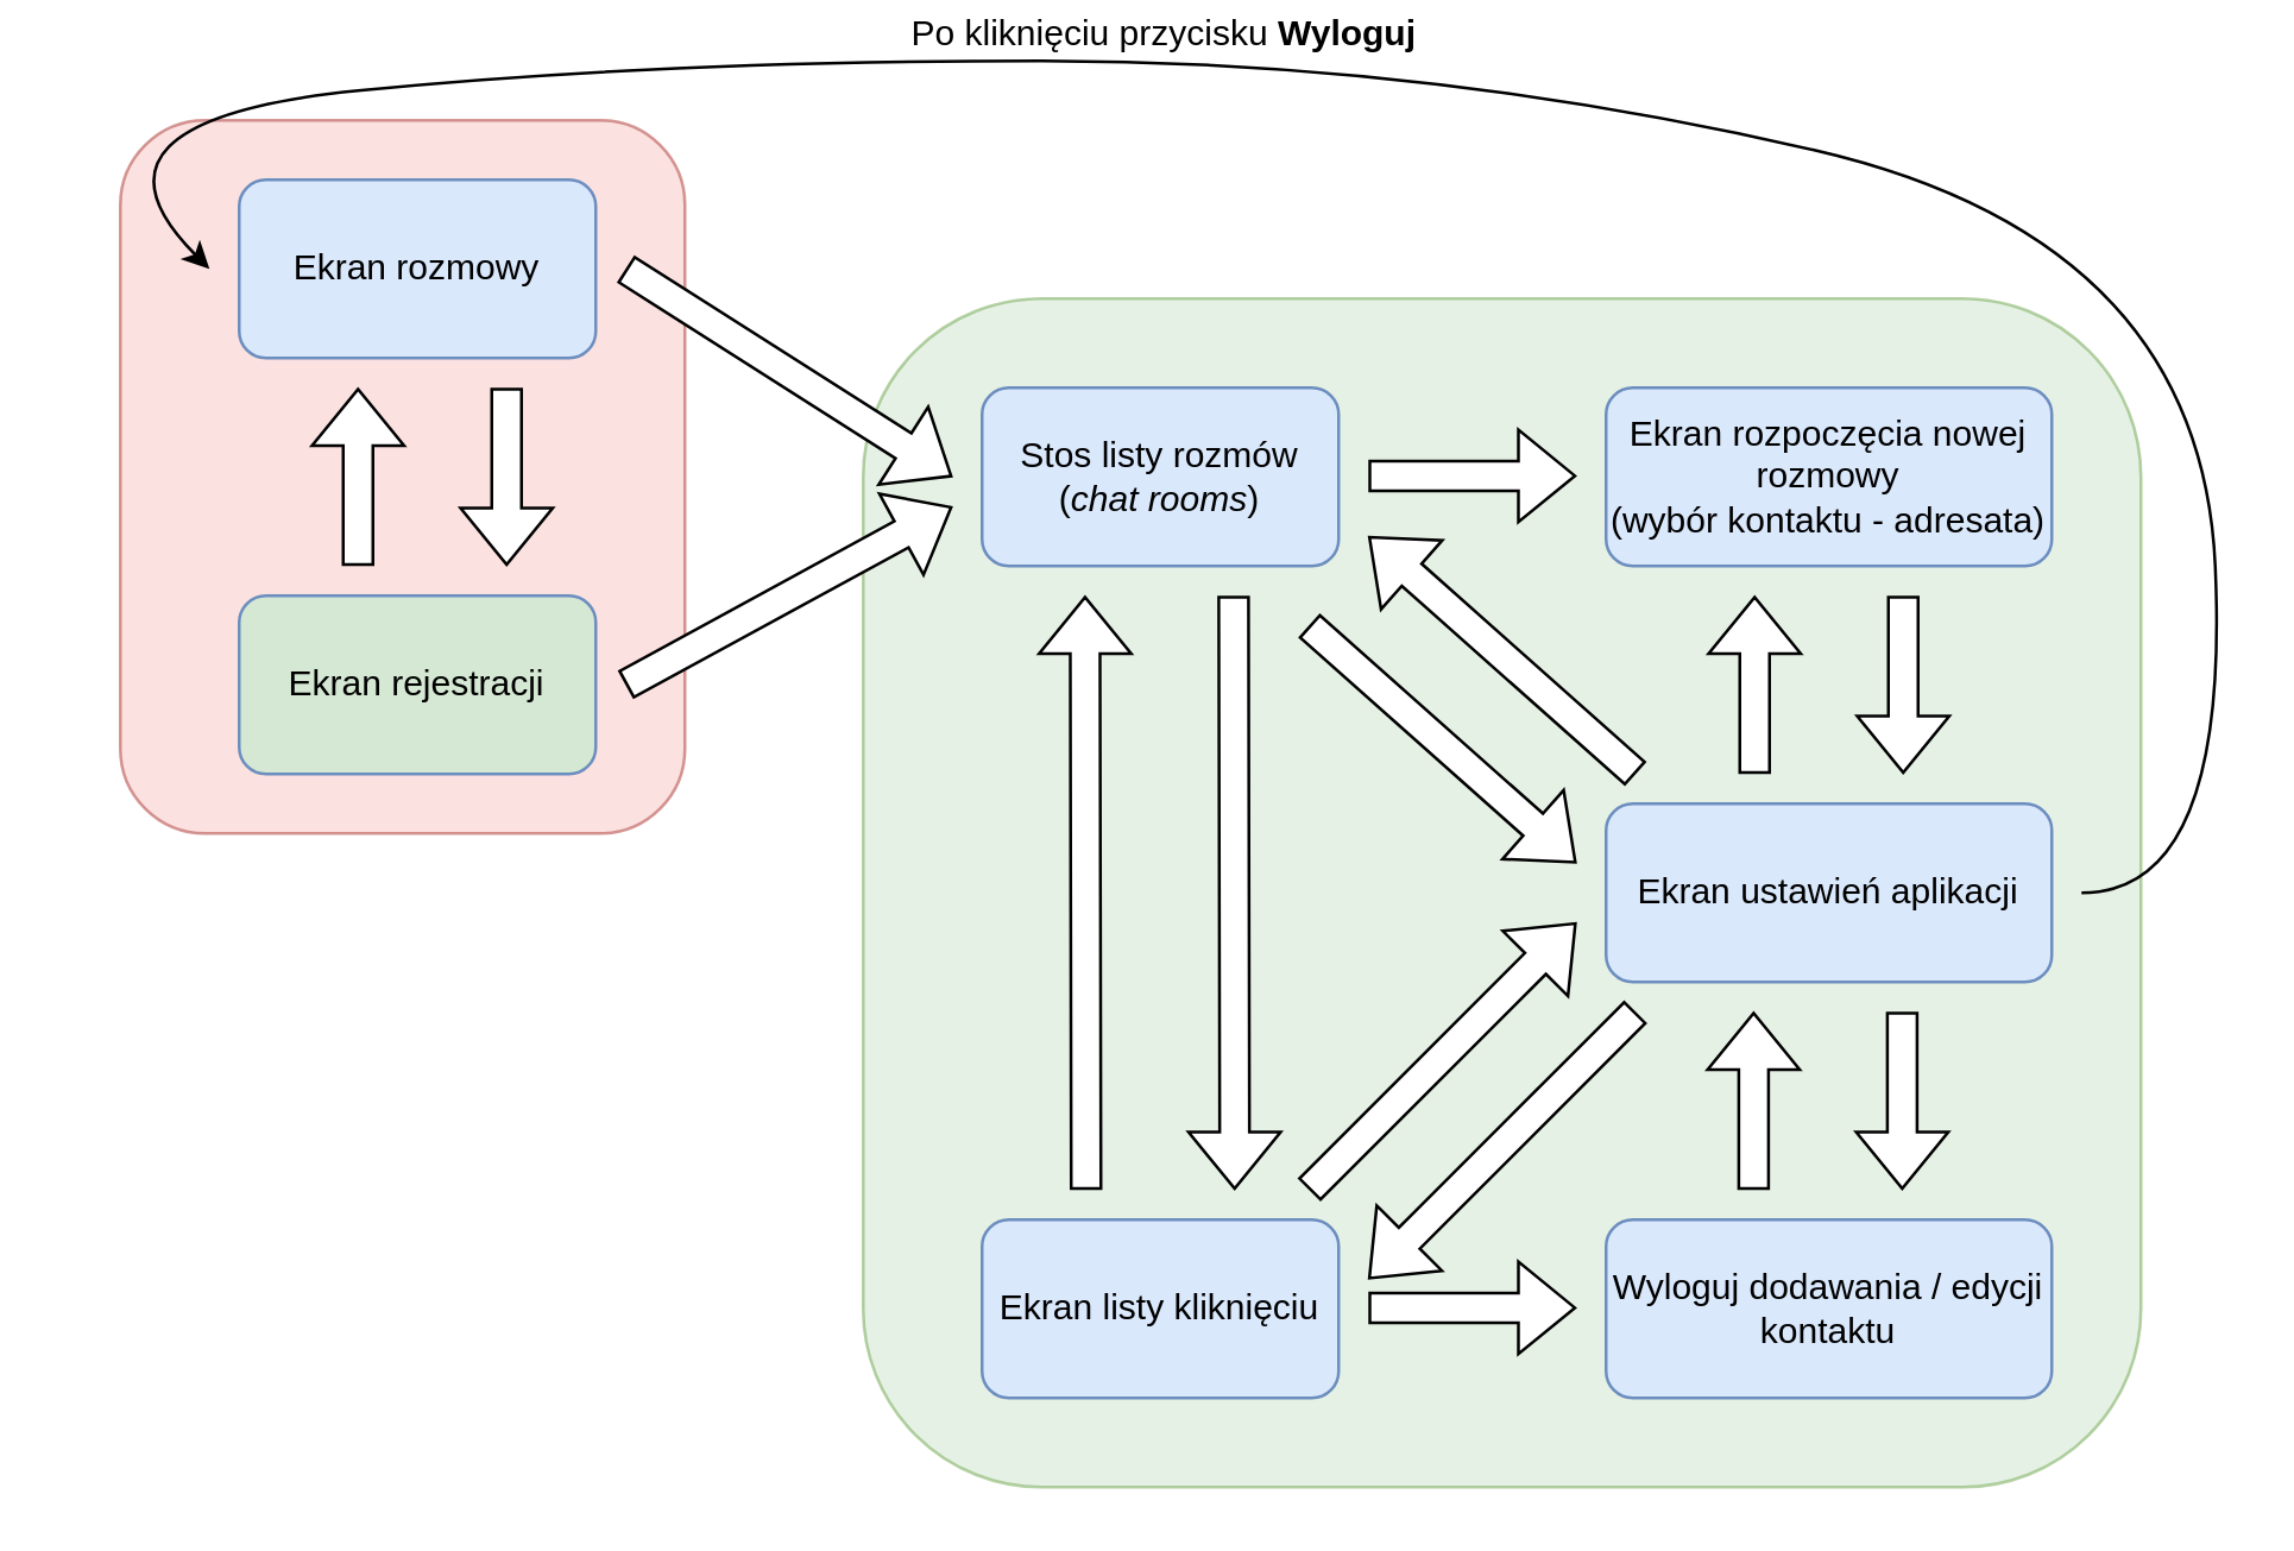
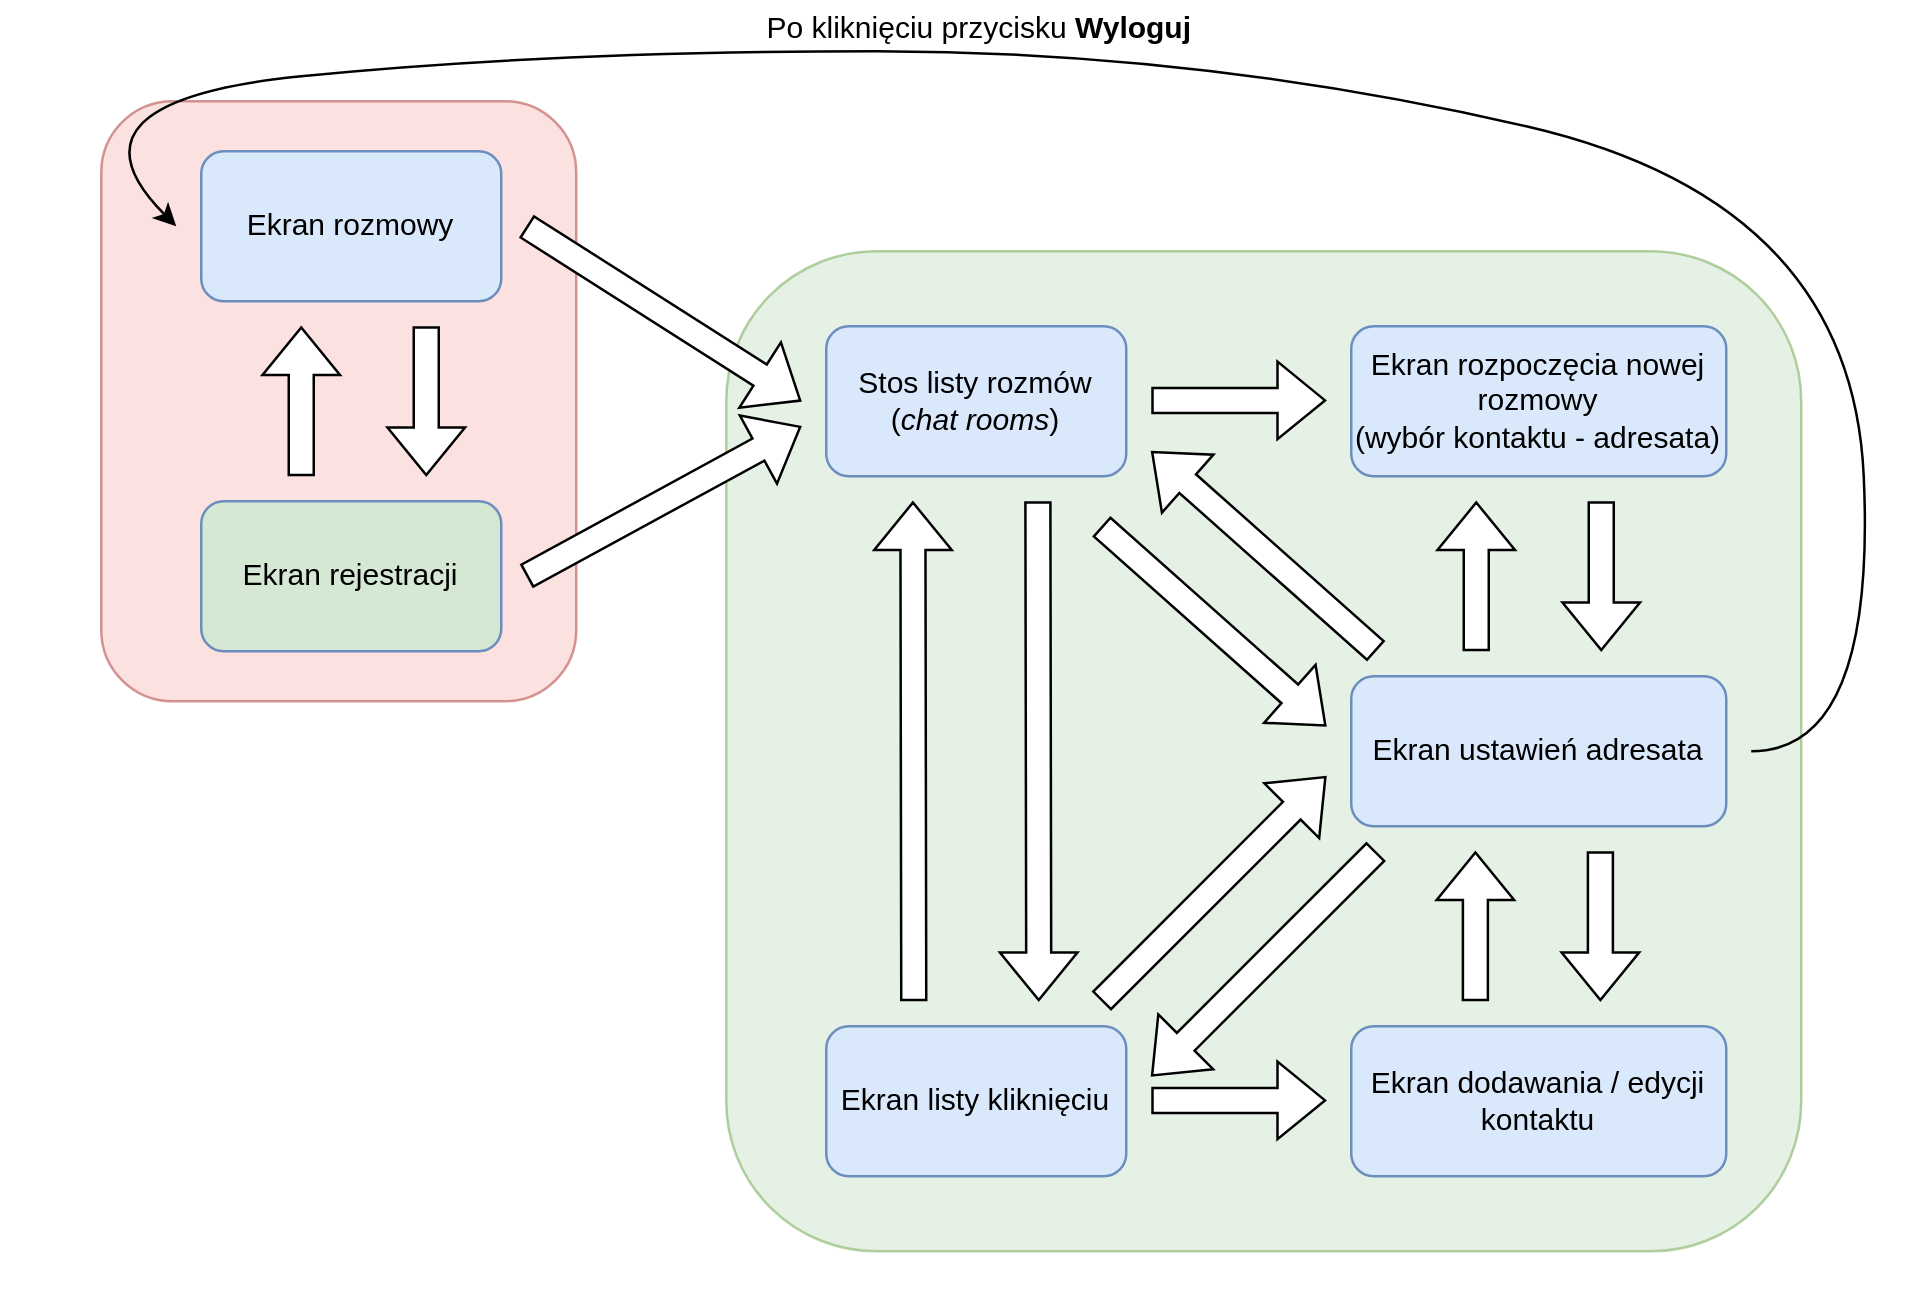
  <mxCell id="0" />
  <mxCell id="1" parent="0" />
  <mxCell id="2" value="" style="rounded=1;whiteSpace=wrap;html=1;fillColor=#d5e8d4;strokeColor=#82b366;opacity=60;" vertex="1" parent="1"><mxGeometry x="290" y="100" width="430" height="400" as="geometry" /></mxCell>
  <mxCell id="3" value="" style="rounded=1;whiteSpace=wrap;html=1;fillColor=#f8cecc;strokeColor=#b85450;opacity=60;" vertex="1" parent="1"><mxGeometry x="40" y="40" width="190" height="240" as="geometry" /></mxCell>
  <mxCell id="4" value="Ekran rozmowy" style="rounded=1;whiteSpace=wrap;html=1;fillColor=#dae8fc;strokeColor=#6c8ebf;" vertex="1" parent="1"><mxGeometry x="80" y="60" width="120" height="60" as="geometry" /></mxCell>
  <mxCell id="5" value="Ekran rejestracji" style="rounded=1;whiteSpace=wrap;html=1;fillColor=#d5e8d4;strokeColor=#6c8ebf;" vertex="1" parent="1"><mxGeometry x="80" y="200" width="120" height="60" as="geometry" /></mxCell>
  <mxCell id="6" value="" style="shape=flexArrow;endArrow=classic;html=1;rounded=0;fillColor=default;" edge="1" parent="1"><mxGeometry width="50" height="50" relative="1" as="geometry"><mxPoint x="120" y="190" as="sourcePoint" /><mxPoint x="120" y="130" as="targetPoint" /></mxGeometry></mxCell>
  <mxCell id="7" value="" style="shape=flexArrow;endArrow=classic;html=1;rounded=0;fillColor=default;" edge="1" parent="1"><mxGeometry width="50" height="50" relative="1" as="geometry"><mxPoint x="170" y="130" as="sourcePoint" /><mxPoint x="170" y="190" as="targetPoint" /></mxGeometry></mxCell>
  <mxCell id="8" value="Stos listy rozmów&lt;br&gt;(&lt;i&gt;chat rooms&lt;/i&gt;)" style="rounded=1;whiteSpace=wrap;html=1;fillColor=#dae8fc;strokeColor=#6c8ebf;" vertex="1" parent="1"><mxGeometry x="330" y="130" width="120" height="60" as="geometry" /></mxCell>
  <mxCell id="9" value="" style="shape=flexArrow;endArrow=classic;html=1;rounded=0;fillColor=default;" edge="1" parent="1"><mxGeometry width="50" height="50" relative="1" as="geometry"><mxPoint x="210" y="90" as="sourcePoint" /><mxPoint x="320" y="160" as="targetPoint" /></mxGeometry></mxCell>
  <mxCell id="10" value="" style="shape=flexArrow;endArrow=classic;html=1;rounded=0;fillColor=default;" edge="1" parent="1"><mxGeometry width="50" height="50" relative="1" as="geometry"><mxPoint x="210" y="230" as="sourcePoint" /><mxPoint x="320" y="170" as="targetPoint" /></mxGeometry></mxCell>
  <mxCell id="11" value="Ekran listy kliknięciu" style="rounded=1;whiteSpace=wrap;html=1;fillColor=#dae8fc;strokeColor=#6c8ebf;" vertex="1" parent="1"><mxGeometry x="330" y="410" width="120" height="60" as="geometry" /></mxCell>
  <mxCell id="12" value="" style="shape=flexArrow;endArrow=classic;html=1;rounded=0;fillColor=default;" edge="1" parent="1"><mxGeometry width="50" height="50" relative="1" as="geometry"><mxPoint x="365" y="400" as="sourcePoint" /><mxPoint x="364.66" y="200" as="targetPoint" /></mxGeometry></mxCell>
  <mxCell id="13" value="" style="shape=flexArrow;endArrow=classic;html=1;rounded=0;fillColor=default;" edge="1" parent="1"><mxGeometry width="50" height="50" relative="1" as="geometry"><mxPoint x="414.66" y="200" as="sourcePoint" /><mxPoint x="415" y="400" as="targetPoint" /></mxGeometry></mxCell>
  <mxCell id="14" value="" style="shape=flexArrow;endArrow=classic;html=1;rounded=0;fillColor=default;" edge="1" parent="1"><mxGeometry width="50" height="50" relative="1" as="geometry"><mxPoint x="460" y="159.66" as="sourcePoint" /><mxPoint x="530" y="159.66" as="targetPoint" /></mxGeometry></mxCell>
  <mxCell id="15" value="Ekran rozpoczęcia nowej rozmowy&lt;br&gt;(wybór kontaktu - adresata)" style="rounded=1;whiteSpace=wrap;html=1;fillColor=#dae8fc;strokeColor=#6c8ebf;" vertex="1" parent="1"><mxGeometry x="540" y="130" width="150" height="60" as="geometry" /></mxCell>
  <mxCell id="16" value="" style="shape=flexArrow;endArrow=classic;html=1;rounded=0;fillColor=default;" edge="1" parent="1"><mxGeometry width="50" height="50" relative="1" as="geometry"><mxPoint x="460" y="439.66" as="sourcePoint" /><mxPoint x="530" y="439.66" as="targetPoint" /></mxGeometry></mxCell>
- <mxCell id="17" value="Wyloguj dodawania / edycji kontaktu" style="rounded=1;whiteSpace=wrap;html=1;fillColor=#dae8fc;strokeColor=#6c8ebf;" vertex="1" parent="1"><mxGeometry x="540" y="410" width="150" height="60" as="geometry" /></mxCell>
- <mxCell id="18" value="Ekran ustawień aplikacji" style="rounded=1;whiteSpace=wrap;html=1;fillColor=#dae8fc;strokeColor=#6c8ebf;" vertex="1" parent="1"><mxGeometry x="540" y="270" width="150" height="60" as="geometry" /></mxCell>
+ <mxCell id="17" value="Ekran dodawania / edycji kontaktu" style="rounded=1;whiteSpace=wrap;html=1;fillColor=#dae8fc;strokeColor=#6c8ebf;" vertex="1" parent="1"><mxGeometry x="540" y="410" width="150" height="60" as="geometry" /></mxCell>
+ <mxCell id="18" value="Ekran ustawień adresata" style="rounded=1;whiteSpace=wrap;html=1;fillColor=#dae8fc;strokeColor=#6c8ebf;" vertex="1" parent="1"><mxGeometry x="540" y="270" width="150" height="60" as="geometry" /></mxCell>
  <mxCell id="19" value="" style="shape=flexArrow;endArrow=classic;html=1;rounded=0;fillColor=default;" edge="1" parent="1"><mxGeometry width="50" height="50" relative="1" as="geometry"><mxPoint x="590" y="260" as="sourcePoint" /><mxPoint x="590" y="200" as="targetPoint" /></mxGeometry></mxCell>
  <mxCell id="20" value="" style="shape=flexArrow;endArrow=classic;html=1;rounded=0;fillColor=default;" edge="1" parent="1"><mxGeometry width="50" height="50" relative="1" as="geometry"><mxPoint x="640" y="200" as="sourcePoint" /><mxPoint x="640" y="260" as="targetPoint" /></mxGeometry></mxCell>
  <mxCell id="21" value="" style="shape=flexArrow;endArrow=classic;html=1;rounded=0;fillColor=default;" edge="1" parent="1"><mxGeometry width="50" height="50" relative="1" as="geometry"><mxPoint x="589.66" y="400" as="sourcePoint" /><mxPoint x="589.66" y="340" as="targetPoint" /></mxGeometry></mxCell>
  <mxCell id="22" value="" style="shape=flexArrow;endArrow=classic;html=1;rounded=0;fillColor=default;" edge="1" parent="1"><mxGeometry width="50" height="50" relative="1" as="geometry"><mxPoint x="639.66" y="340" as="sourcePoint" /><mxPoint x="639.66" y="400" as="targetPoint" /></mxGeometry></mxCell>
  <mxCell id="23" value="" style="shape=flexArrow;endArrow=classic;html=1;rounded=0;fillColor=default;" edge="1" parent="1"><mxGeometry width="50" height="50" relative="1" as="geometry"><mxPoint x="440" y="400" as="sourcePoint" /><mxPoint x="530" y="310" as="targetPoint" /></mxGeometry></mxCell>
  <mxCell id="24" value="" style="shape=flexArrow;endArrow=classic;html=1;rounded=0;fillColor=default;" edge="1" parent="1"><mxGeometry width="50" height="50" relative="1" as="geometry"><mxPoint x="550" y="340" as="sourcePoint" /><mxPoint x="460" y="430" as="targetPoint" /></mxGeometry></mxCell>
  <mxCell id="25" value="" style="shape=flexArrow;endArrow=classic;html=1;rounded=0;fillColor=default;" edge="1" parent="1"><mxGeometry width="50" height="50" relative="1" as="geometry"><mxPoint x="440" y="210" as="sourcePoint" /><mxPoint x="530" y="290" as="targetPoint" /></mxGeometry></mxCell>
  <mxCell id="26" value="" style="shape=flexArrow;endArrow=classic;html=1;rounded=0;fillColor=default;" edge="1" parent="1"><mxGeometry width="50" height="50" relative="1" as="geometry"><mxPoint x="550" y="260" as="sourcePoint" /><mxPoint x="460" y="180" as="targetPoint" /></mxGeometry></mxCell>
  <mxCell id="27" value="" style="curved=1;endArrow=classic;html=1;rounded=0;" edge="1" parent="1"><mxGeometry width="50" height="50" relative="1" as="geometry"><mxPoint x="700" y="300" as="sourcePoint" /><mxPoint x="70" y="90" as="targetPoint" /><Array as="points"><mxPoint x="750" y="300" /><mxPoint x="740" y="80" /><mxPoint x="480" y="20" /><mxPoint x="220" y="20" /><mxPoint x="20" y="40" /></Array></mxGeometry></mxCell>
  <mxCell id="28" value="Po kliknięciu przycisku &lt;b style=&quot;font-size: 12px;&quot;&gt;Wyloguj&lt;/b&gt;" style="edgeLabel;html=1;align=center;verticalAlign=middle;resizable=0;points=[];fontSize=12;labelBackgroundColor=none;" vertex="1" connectable="0" parent="27"><mxGeometry x="0.163" y="-1" relative="1" as="geometry"><mxPoint x="-6" y="-9" as="offset" /></mxGeometry></mxCell>
